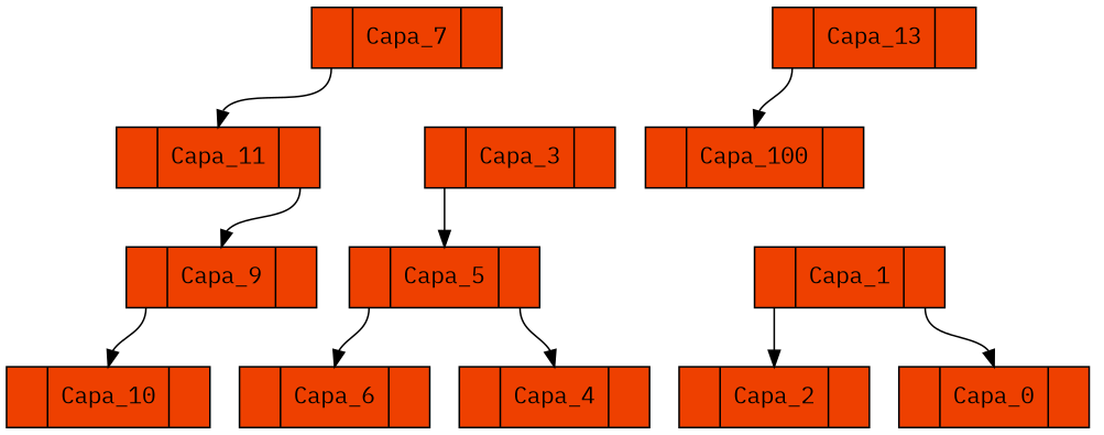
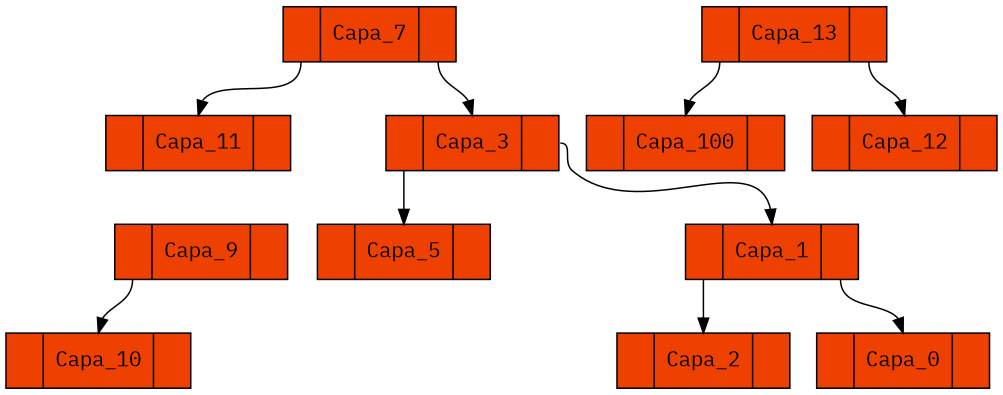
  digraph {
    fontname="IBM Plex Mono"
    node [fillcolor=orangered2 fontname="IBM Plex Mono" shape=record style=filled]
    edge [fontname="IBM Plex Mono" headport=C3 tailport=C0]
    n1 [height=.5 label="<C0>|<C3>Capa_7|<C1>" width=.9]
    n2 [height=.5 label="<C0>|<C3>Capa_11|<C1>" width=.9]
    n3 [height=.5 label="<C0>|<C3>Capa_3|<C1>" width=.9]
    n4 [height=.5 label="<C0>|<C3>Capa_9|<C1>" width=.9]
    n5 [height=.5 label="<C0>|<C3>Capa_5|<C1>" width=.9]
    n6 [height=.5 label="<C0>|<C3>Capa_1|<C1>" width=.9]
    n7 [height=.5 label="<C0>|<C3>Capa_13|<C1>" width=.9]
    n8 [height=.5 label="<C0>|<C3>Capa_100|<C1>" width=.9]
+   n9 [height=.5 label="<C0>|<C3>Capa_12|<C1>" width=.9]
    n10 [height=.5 label="<C0>|<C3>Capa_10|<C1>" width=.9]
-   n11 [height=.5 label="<C0>|<C3>Capa_6|<C1>" width=.9]
-   n12 [height=.5 label="<C0>|<C3>Capa_4|<C1>" width=.9]
    n13 [height=.5 label="<C0>|<C3>Capa_2|<C1>" width=.9]
    n14 [height=.5 label="<C0>|<C3>Capa_0|<C1>" width=.9]
    n1 -> n2
-   n2 -> n4 [tailport=C1]
+   n1 -> n3 [tailport=C1]
    n3 -> n5
+   n3 -> n6 [tailport=C1]
    n4 -> n10
-   n5 -> n11
-   n5 -> n12 [tailport=C1]
    n6 -> n13
    n6 -> n14 [tailport=C1]
    n7 -> n8
+   n7 -> n9 [tailport=C1]
  }
